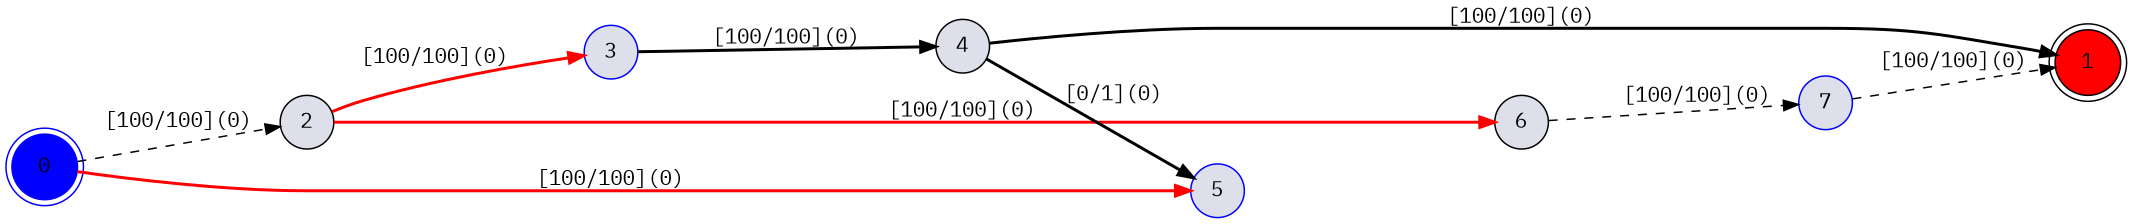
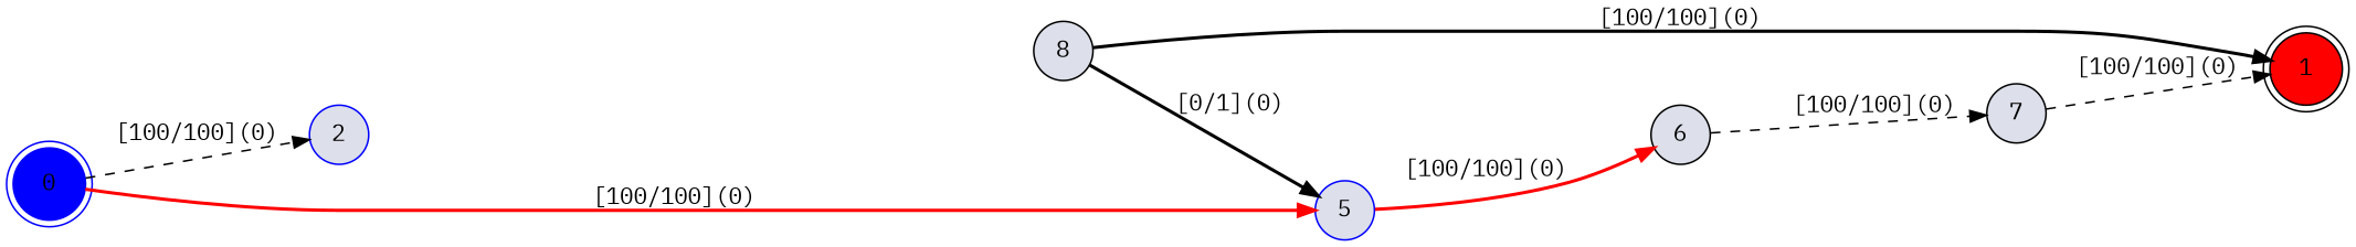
  digraph {
    fontname="IBM Plex Mono"
    rankdir=LR
    node [color=black fillcolor="#dde0ea" fontname="IBM Plex Mono" shape=circle style=filled]
    edge [color=black fontname="IBM Plex Mono" style=bold]
    0 [color=blue fillcolor=blue shape=doublecircle]
-   2
+   2 [color=blue]
    5 [color=blue]
-   3 [color=blue]
    6
    1 [fillcolor=red shape=doublecircle]
-   4
-   7 [color=blue]
+   4 [label=8]
+   7
    0 -> 2 [label="[100/100](0)" style=dashed]
    0 -> 5 [color=red label="[100/100](0)"]
-   2 -> 3 [color=red label="[100/100](0)"]
-   2 -> 6 [color=red label="[100/100](0)"]
-   3 -> 4 [label="[100/100](0)"]
+   5 -> 6 [color=red label="[100/100](0)"]
    6 -> 7 [label="[100/100](0)" style=dashed]
    4 -> 5 [label="[0/1](0)"]
    4 -> 1 [label="[100/100](0)"]
    7 -> 1 [label="[100/100](0)" style=dashed]
  }
